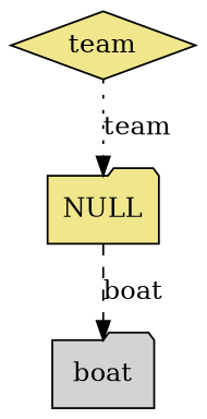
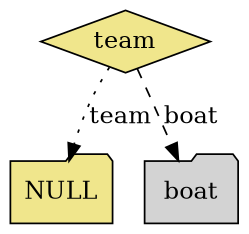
  digraph {
    node [fillcolor=khaki shape=folder style=filled]
    n1 [label=NULL]
    n2 [fillcolor=lightgrey label=boat]
    n3 [label=team shape=diamond]
-   n1 -> n2 [label=boat style=dashed]
+   n3 -> n2 [label=boat style=dashed]
    n3 -> n1 [label=team style=dotted]
  }
